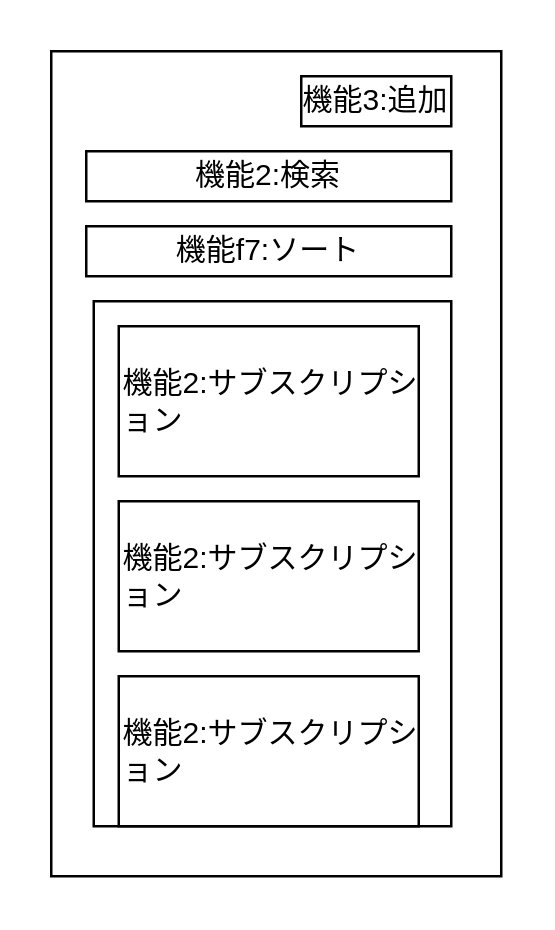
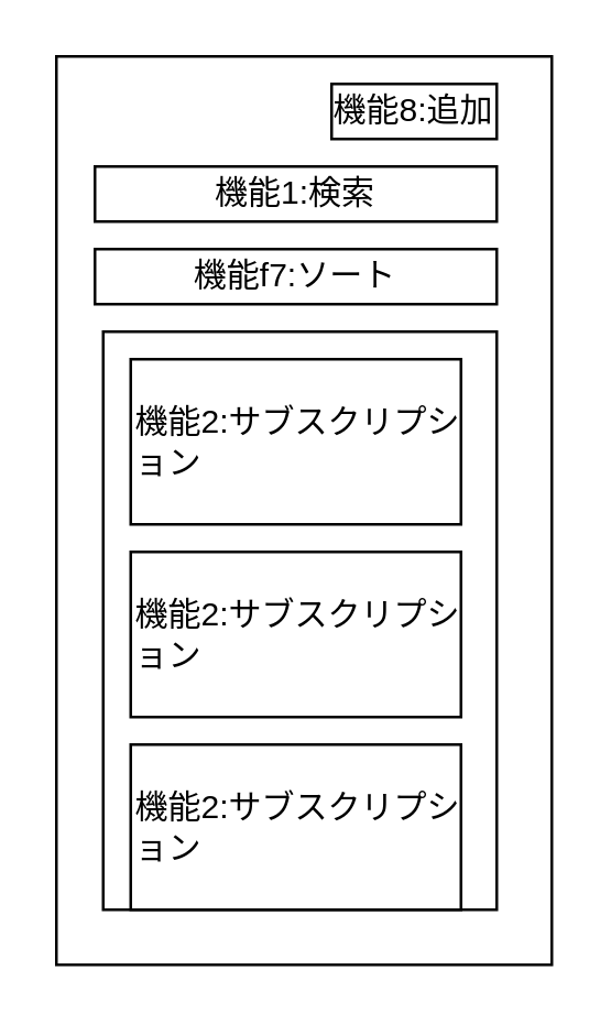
  <mxCell id="0" />
  <mxCell id="1" parent="0" />
  <mxCell id="2" value="" style="rounded=0;whiteSpace=wrap;html=1;" vertex="1" parent="1"><mxGeometry x="20" y="20" width="180" height="330" as="geometry" /></mxCell>
- <mxCell id="3" value="機能2:検索" style="rounded=0;whiteSpace=wrap;html=1;" vertex="1" parent="1"><mxGeometry x="34" y="60" width="146" height="20" as="geometry" /></mxCell>
+ <mxCell id="3" value="機能1:検索" style="rounded=0;whiteSpace=wrap;html=1;" vertex="1" parent="1"><mxGeometry x="34" y="60" width="146" height="20" as="geometry" /></mxCell>
  <mxCell id="4" value="機能f7:ソート" style="rounded=0;whiteSpace=wrap;html=1;" vertex="1" parent="1"><mxGeometry x="34" y="90" width="146" height="20" as="geometry" /></mxCell>
  <mxCell id="5" value="" style="rounded=0;whiteSpace=wrap;html=1;" vertex="1" parent="1"><mxGeometry x="37" y="120" width="143" height="210" as="geometry" /></mxCell>
  <mxCell id="6" value="機能2:サブスクリプション" style="rounded=0;whiteSpace=wrap;html=1;align=left;" vertex="1" parent="1"><mxGeometry x="47" y="130" width="120" height="60" as="geometry" /></mxCell>
  <mxCell id="7" value="機能2:サブスクリプション" style="rounded=0;whiteSpace=wrap;html=1;align=left;" vertex="1" parent="1"><mxGeometry x="47" y="200" width="120" height="60" as="geometry" /></mxCell>
  <mxCell id="8" value="機能2:サブスクリプション" style="rounded=0;whiteSpace=wrap;html=1;align=left;" vertex="1" parent="1"><mxGeometry x="47" y="270" width="120" height="60" as="geometry" /></mxCell>
- <mxCell id="9" value="機能3:追加" style="rounded=0;whiteSpace=wrap;html=1;" vertex="1" parent="1"><mxGeometry x="120" y="30" width="60" height="20" as="geometry" /></mxCell>
+ <mxCell id="9" value="機能8:追加" style="rounded=0;whiteSpace=wrap;html=1;" vertex="1" parent="1"><mxGeometry x="120" y="30" width="60" height="20" as="geometry" /></mxCell>
